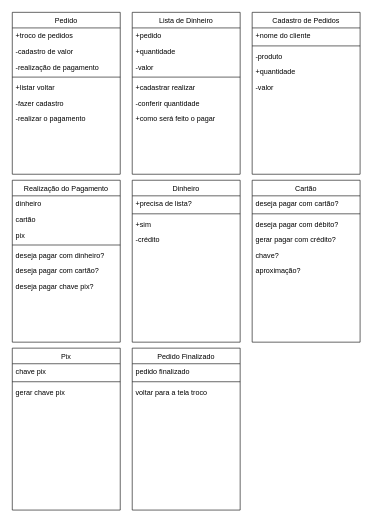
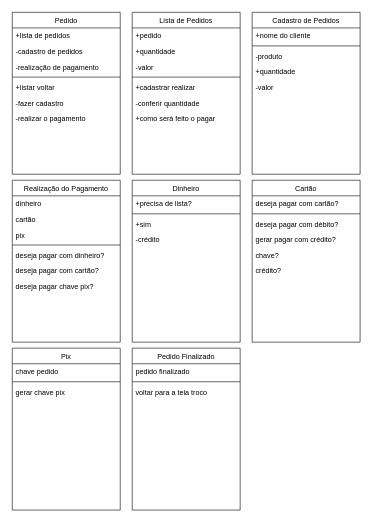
  <mxCell id="0" />
  <mxCell id="1" parent="0" />
- <mxCell id="2" value="Lista de Dinheiro" style="swimlane;fontStyle=0;align=center;verticalAlign=top;childLayout=stackLayout;horizontal=1;startSize=26;horizontalStack=0;resizeParent=1;resizeLast=0;collapsible=1;marginBottom=0;rounded=0;shadow=0;strokeWidth=1;" parent="1" vertex="1"><mxGeometry x="220" y="20" width="180" height="270" as="geometry"><mxRectangle x="550" y="140" width="160" height="26" as="alternateBounds" /></mxGeometry></mxCell>
+ <mxCell id="2" value="Lista de Pedidos" style="swimlane;fontStyle=0;align=center;verticalAlign=top;childLayout=stackLayout;horizontal=1;startSize=26;horizontalStack=0;resizeParent=1;resizeLast=0;collapsible=1;marginBottom=0;rounded=0;shadow=0;strokeWidth=1;" parent="1" vertex="1"><mxGeometry x="220" y="20" width="180" height="270" as="geometry"><mxRectangle x="550" y="140" width="160" height="26" as="alternateBounds" /></mxGeometry></mxCell>
  <mxCell id="3" value="+pedido" style="text;align=left;verticalAlign=top;spacingLeft=4;spacingRight=4;overflow=hidden;rotatable=0;points=[[0,0.5],[1,0.5]];portConstraint=eastwest;" parent="2" vertex="1"><mxGeometry y="26" width="180" height="26" as="geometry" /></mxCell>
  <mxCell id="4" value="+quantidade" style="text;align=left;verticalAlign=top;spacingLeft=4;spacingRight=4;overflow=hidden;rotatable=0;points=[[0,0.5],[1,0.5]];portConstraint=eastwest;rounded=0;shadow=0;html=0;" parent="2" vertex="1"><mxGeometry y="52" width="180" height="26" as="geometry" /></mxCell>
  <mxCell id="5" value="-valor" style="text;align=left;verticalAlign=top;spacingLeft=4;spacingRight=4;overflow=hidden;rotatable=0;points=[[0,0.5],[1,0.5]];portConstraint=eastwest;rounded=0;shadow=0;html=0;" parent="2" vertex="1"><mxGeometry y="78" width="180" height="26" as="geometry" /></mxCell>
  <mxCell id="6" value="" style="line;html=1;strokeWidth=1;align=left;verticalAlign=middle;spacingTop=-1;spacingLeft=3;spacingRight=3;rotatable=0;labelPosition=right;points=[];portConstraint=eastwest;" parent="2" vertex="1"><mxGeometry y="104" width="180" height="8" as="geometry" /></mxCell>
  <mxCell id="7" value="+cadastrar realizar" style="text;align=left;verticalAlign=top;spacingLeft=4;spacingRight=4;overflow=hidden;rotatable=0;points=[[0,0.5],[1,0.5]];portConstraint=eastwest;rounded=0;shadow=0;html=0;" parent="2" vertex="1"><mxGeometry y="112" width="180" height="26" as="geometry" /></mxCell>
  <mxCell id="8" value="-conferir quantidade" style="text;align=left;verticalAlign=top;spacingLeft=4;spacingRight=4;overflow=hidden;rotatable=0;points=[[0,0.5],[1,0.5]];portConstraint=eastwest;rounded=0;shadow=0;html=0;" parent="2" vertex="1"><mxGeometry y="138" width="180" height="26" as="geometry" /></mxCell>
  <mxCell id="9" value="+como será feito o pagar" style="text;align=left;verticalAlign=top;spacingLeft=4;spacingRight=4;overflow=hidden;rotatable=0;points=[[0,0.5],[1,0.5]];portConstraint=eastwest;" parent="2" vertex="1"><mxGeometry y="164" width="180" height="26" as="geometry" /></mxCell>
  <mxCell id="10" value="Pedido" style="swimlane;fontStyle=0;align=center;verticalAlign=top;childLayout=stackLayout;horizontal=1;startSize=26;horizontalStack=0;resizeParent=1;resizeLast=0;collapsible=1;marginBottom=0;rounded=0;shadow=0;strokeWidth=1;" vertex="1" parent="1"><mxGeometry x="20" y="20" width="180" height="270" as="geometry"><mxRectangle x="550" y="140" width="160" height="26" as="alternateBounds" /></mxGeometry></mxCell>
- <mxCell id="11" value="+troco de pedidos" style="text;align=left;verticalAlign=top;spacingLeft=4;spacingRight=4;overflow=hidden;rotatable=0;points=[[0,0.5],[1,0.5]];portConstraint=eastwest;" vertex="1" parent="10"><mxGeometry y="26" width="180" height="26" as="geometry" /></mxCell>
- <mxCell id="12" value="-cadastro de valor" style="text;align=left;verticalAlign=top;spacingLeft=4;spacingRight=4;overflow=hidden;rotatable=0;points=[[0,0.5],[1,0.5]];portConstraint=eastwest;rounded=0;shadow=0;html=0;" vertex="1" parent="10"><mxGeometry y="52" width="180" height="26" as="geometry" /></mxCell>
+ <mxCell id="11" value="+lista de pedidos" style="text;align=left;verticalAlign=top;spacingLeft=4;spacingRight=4;overflow=hidden;rotatable=0;points=[[0,0.5],[1,0.5]];portConstraint=eastwest;" vertex="1" parent="10"><mxGeometry y="26" width="180" height="26" as="geometry" /></mxCell>
+ <mxCell id="12" value="-cadastro de pedidos" style="text;align=left;verticalAlign=top;spacingLeft=4;spacingRight=4;overflow=hidden;rotatable=0;points=[[0,0.5],[1,0.5]];portConstraint=eastwest;rounded=0;shadow=0;html=0;" vertex="1" parent="10"><mxGeometry y="52" width="180" height="26" as="geometry" /></mxCell>
  <mxCell id="13" value="-realização de pagamento" style="text;align=left;verticalAlign=top;spacingLeft=4;spacingRight=4;overflow=hidden;rotatable=0;points=[[0,0.5],[1,0.5]];portConstraint=eastwest;rounded=0;shadow=0;html=0;" vertex="1" parent="10"><mxGeometry y="78" width="180" height="26" as="geometry" /></mxCell>
  <mxCell id="14" value="" style="line;html=1;strokeWidth=1;align=left;verticalAlign=middle;spacingTop=-1;spacingLeft=3;spacingRight=3;rotatable=0;labelPosition=right;points=[];portConstraint=eastwest;" vertex="1" parent="10"><mxGeometry y="104" width="180" height="8" as="geometry" /></mxCell>
  <mxCell id="15" value="+listar voltar" style="text;align=left;verticalAlign=top;spacingLeft=4;spacingRight=4;overflow=hidden;rotatable=0;points=[[0,0.5],[1,0.5]];portConstraint=eastwest;rounded=0;shadow=0;html=0;" vertex="1" parent="10"><mxGeometry y="112" width="180" height="26" as="geometry" /></mxCell>
  <mxCell id="16" value="-fazer cadastro" style="text;align=left;verticalAlign=top;spacingLeft=4;spacingRight=4;overflow=hidden;rotatable=0;points=[[0,0.5],[1,0.5]];portConstraint=eastwest;rounded=0;shadow=0;html=0;" vertex="1" parent="10"><mxGeometry y="138" width="180" height="26" as="geometry" /></mxCell>
  <mxCell id="17" value="-realizar o pagamento" style="text;align=left;verticalAlign=top;spacingLeft=4;spacingRight=4;overflow=hidden;rotatable=0;points=[[0,0.5],[1,0.5]];portConstraint=eastwest;" vertex="1" parent="10"><mxGeometry y="164" width="180" height="26" as="geometry" /></mxCell>
  <mxCell id="18" value="Cadastro de Pedidos" style="swimlane;fontStyle=0;align=center;verticalAlign=top;childLayout=stackLayout;horizontal=1;startSize=26;horizontalStack=0;resizeParent=1;resizeLast=0;collapsible=1;marginBottom=0;rounded=0;shadow=0;strokeWidth=1;" vertex="1" parent="1"><mxGeometry x="420" y="20" width="180" height="270" as="geometry"><mxRectangle x="550" y="140" width="160" height="26" as="alternateBounds" /></mxGeometry></mxCell>
  <mxCell id="19" value="+nome do cliente" style="text;align=left;verticalAlign=top;spacingLeft=4;spacingRight=4;overflow=hidden;rotatable=0;points=[[0,0.5],[1,0.5]];portConstraint=eastwest;" vertex="1" parent="18"><mxGeometry y="26" width="180" height="26" as="geometry" /></mxCell>
  <mxCell id="20" value="" style="line;html=1;strokeWidth=1;align=left;verticalAlign=middle;spacingTop=-1;spacingLeft=3;spacingRight=3;rotatable=0;labelPosition=right;points=[];portConstraint=eastwest;" vertex="1" parent="18"><mxGeometry y="52" width="180" height="8" as="geometry" /></mxCell>
  <mxCell id="21" value="-produto" style="text;align=left;verticalAlign=top;spacingLeft=4;spacingRight=4;overflow=hidden;rotatable=0;points=[[0,0.5],[1,0.5]];portConstraint=eastwest;rounded=0;shadow=0;html=0;" vertex="1" parent="18"><mxGeometry y="60" width="180" height="26" as="geometry" /></mxCell>
  <mxCell id="22" value="+quantidade" style="text;align=left;verticalAlign=top;spacingLeft=4;spacingRight=4;overflow=hidden;rotatable=0;points=[[0,0.5],[1,0.5]];portConstraint=eastwest;rounded=0;shadow=0;html=0;" vertex="1" parent="18"><mxGeometry y="86" width="180" height="26" as="geometry" /></mxCell>
  <mxCell id="23" value="-valor" style="text;align=left;verticalAlign=top;spacingLeft=4;spacingRight=4;overflow=hidden;rotatable=0;points=[[0,0.5],[1,0.5]];portConstraint=eastwest;" vertex="1" parent="18"><mxGeometry y="112" width="180" height="26" as="geometry" /></mxCell>
  <mxCell id="24" value="Realização do Pagamento" style="swimlane;fontStyle=0;align=center;verticalAlign=top;childLayout=stackLayout;horizontal=1;startSize=26;horizontalStack=0;resizeParent=1;resizeLast=0;collapsible=1;marginBottom=0;rounded=0;shadow=0;strokeWidth=1;" vertex="1" parent="1"><mxGeometry x="20" y="300" width="180" height="270" as="geometry"><mxRectangle x="550" y="140" width="160" height="26" as="alternateBounds" /></mxGeometry></mxCell>
  <mxCell id="25" value="dinheiro" style="text;align=left;verticalAlign=top;spacingLeft=4;spacingRight=4;overflow=hidden;rotatable=0;points=[[0,0.5],[1,0.5]];portConstraint=eastwest;" vertex="1" parent="24"><mxGeometry y="26" width="180" height="26" as="geometry" /></mxCell>
  <mxCell id="26" value="cartão" style="text;align=left;verticalAlign=top;spacingLeft=4;spacingRight=4;overflow=hidden;rotatable=0;points=[[0,0.5],[1,0.5]];portConstraint=eastwest;rounded=0;shadow=0;html=0;" vertex="1" parent="24"><mxGeometry y="52" width="180" height="26" as="geometry" /></mxCell>
  <mxCell id="27" value="pix" style="text;align=left;verticalAlign=top;spacingLeft=4;spacingRight=4;overflow=hidden;rotatable=0;points=[[0,0.5],[1,0.5]];portConstraint=eastwest;rounded=0;shadow=0;html=0;" vertex="1" parent="24"><mxGeometry y="78" width="180" height="26" as="geometry" /></mxCell>
  <mxCell id="28" value="" style="line;html=1;strokeWidth=1;align=left;verticalAlign=middle;spacingTop=-1;spacingLeft=3;spacingRight=3;rotatable=0;labelPosition=right;points=[];portConstraint=eastwest;" vertex="1" parent="24"><mxGeometry y="104" width="180" height="8" as="geometry" /></mxCell>
  <mxCell id="29" value="deseja pagar com dinheiro?" style="text;align=left;verticalAlign=top;spacingLeft=4;spacingRight=4;overflow=hidden;rotatable=0;points=[[0,0.5],[1,0.5]];portConstraint=eastwest;rounded=0;shadow=0;html=0;" vertex="1" parent="24"><mxGeometry y="112" width="180" height="26" as="geometry" /></mxCell>
  <mxCell id="30" value="deseja pagar com cartão?" style="text;align=left;verticalAlign=top;spacingLeft=4;spacingRight=4;overflow=hidden;rotatable=0;points=[[0,0.5],[1,0.5]];portConstraint=eastwest;rounded=0;shadow=0;html=0;" vertex="1" parent="24"><mxGeometry y="138" width="180" height="26" as="geometry" /></mxCell>
  <mxCell id="31" value="deseja pagar chave pix?" style="text;align=left;verticalAlign=top;spacingLeft=4;spacingRight=4;overflow=hidden;rotatable=0;points=[[0,0.5],[1,0.5]];portConstraint=eastwest;" vertex="1" parent="24"><mxGeometry y="164" width="180" height="26" as="geometry" /></mxCell>
  <mxCell id="32" value="Dinheiro" style="swimlane;fontStyle=0;align=center;verticalAlign=top;childLayout=stackLayout;horizontal=1;startSize=26;horizontalStack=0;resizeParent=1;resizeLast=0;collapsible=1;marginBottom=0;rounded=0;shadow=0;strokeWidth=1;" vertex="1" parent="1"><mxGeometry x="220" y="300" width="180" height="270" as="geometry"><mxRectangle x="550" y="140" width="160" height="26" as="alternateBounds" /></mxGeometry></mxCell>
  <mxCell id="33" value="+precisa de lista?" style="text;align=left;verticalAlign=top;spacingLeft=4;spacingRight=4;overflow=hidden;rotatable=0;points=[[0,0.5],[1,0.5]];portConstraint=eastwest;" vertex="1" parent="32"><mxGeometry y="26" width="180" height="26" as="geometry" /></mxCell>
  <mxCell id="34" value="" style="line;html=1;strokeWidth=1;align=left;verticalAlign=middle;spacingTop=-1;spacingLeft=3;spacingRight=3;rotatable=0;labelPosition=right;points=[];portConstraint=eastwest;" vertex="1" parent="32"><mxGeometry y="52" width="180" height="8" as="geometry" /></mxCell>
  <mxCell id="35" value="+sim" style="text;align=left;verticalAlign=top;spacingLeft=4;spacingRight=4;overflow=hidden;rotatable=0;points=[[0,0.5],[1,0.5]];portConstraint=eastwest;rounded=0;shadow=0;html=0;" vertex="1" parent="32"><mxGeometry y="60" width="180" height="26" as="geometry" /></mxCell>
  <mxCell id="36" value="-crédito" style="text;align=left;verticalAlign=top;spacingLeft=4;spacingRight=4;overflow=hidden;rotatable=0;points=[[0,0.5],[1,0.5]];portConstraint=eastwest;rounded=0;shadow=0;html=0;" vertex="1" parent="32"><mxGeometry y="86" width="180" height="26" as="geometry" /></mxCell>
  <mxCell id="37" value="Cartão" style="swimlane;fontStyle=0;align=center;verticalAlign=top;childLayout=stackLayout;horizontal=1;startSize=26;horizontalStack=0;resizeParent=1;resizeLast=0;collapsible=1;marginBottom=0;rounded=0;shadow=0;strokeWidth=1;" vertex="1" parent="1"><mxGeometry x="420" y="300" width="180" height="270" as="geometry"><mxRectangle x="550" y="140" width="160" height="26" as="alternateBounds" /></mxGeometry></mxCell>
  <mxCell id="38" value="deseja pagar com cartão?" style="text;align=left;verticalAlign=top;spacingLeft=4;spacingRight=4;overflow=hidden;rotatable=0;points=[[0,0.5],[1,0.5]];portConstraint=eastwest;" vertex="1" parent="37"><mxGeometry y="26" width="180" height="26" as="geometry" /></mxCell>
  <mxCell id="39" value="" style="line;html=1;strokeWidth=1;align=left;verticalAlign=middle;spacingTop=-1;spacingLeft=3;spacingRight=3;rotatable=0;labelPosition=right;points=[];portConstraint=eastwest;" vertex="1" parent="37"><mxGeometry y="52" width="180" height="8" as="geometry" /></mxCell>
  <mxCell id="40" value="deseja pagar com débito?" style="text;align=left;verticalAlign=top;spacingLeft=4;spacingRight=4;overflow=hidden;rotatable=0;points=[[0,0.5],[1,0.5]];portConstraint=eastwest;rounded=0;shadow=0;html=0;" vertex="1" parent="37"><mxGeometry y="60" width="180" height="26" as="geometry" /></mxCell>
  <mxCell id="41" value="gerar pagar com crédito?" style="text;align=left;verticalAlign=top;spacingLeft=4;spacingRight=4;overflow=hidden;rotatable=0;points=[[0,0.5],[1,0.5]];portConstraint=eastwest;rounded=0;shadow=0;html=0;" vertex="1" parent="37"><mxGeometry y="86" width="180" height="26" as="geometry" /></mxCell>
  <mxCell id="42" value="chave?" style="text;align=left;verticalAlign=top;spacingLeft=4;spacingRight=4;overflow=hidden;rotatable=0;points=[[0,0.5],[1,0.5]];portConstraint=eastwest;" vertex="1" parent="37"><mxGeometry y="112" width="180" height="26" as="geometry" /></mxCell>
- <mxCell id="43" value="aproximação?" style="text;align=left;verticalAlign=top;spacingLeft=4;spacingRight=4;overflow=hidden;rotatable=0;points=[[0,0.5],[1,0.5]];portConstraint=eastwest;rounded=0;shadow=0;html=0;" vertex="1" parent="37"><mxGeometry y="138" width="180" height="26" as="geometry" /></mxCell>
+ <mxCell id="43" value="crédito?" style="text;align=left;verticalAlign=top;spacingLeft=4;spacingRight=4;overflow=hidden;rotatable=0;points=[[0,0.5],[1,0.5]];portConstraint=eastwest;rounded=0;shadow=0;html=0;" vertex="1" parent="37"><mxGeometry y="138" width="180" height="26" as="geometry" /></mxCell>
  <mxCell id="44" value="Pix" style="swimlane;fontStyle=0;align=center;verticalAlign=top;childLayout=stackLayout;horizontal=1;startSize=26;horizontalStack=0;resizeParent=1;resizeLast=0;collapsible=1;marginBottom=0;rounded=0;shadow=0;strokeWidth=1;" vertex="1" parent="1"><mxGeometry x="20" y="580" width="180" height="270" as="geometry"><mxRectangle x="550" y="140" width="160" height="26" as="alternateBounds" /></mxGeometry></mxCell>
- <mxCell id="45" value="chave pix" style="text;align=left;verticalAlign=top;spacingLeft=4;spacingRight=4;overflow=hidden;rotatable=0;points=[[0,0.5],[1,0.5]];portConstraint=eastwest;" vertex="1" parent="44"><mxGeometry y="26" width="180" height="26" as="geometry" /></mxCell>
+ <mxCell id="45" value="chave pedido" style="text;align=left;verticalAlign=top;spacingLeft=4;spacingRight=4;overflow=hidden;rotatable=0;points=[[0,0.5],[1,0.5]];portConstraint=eastwest;" vertex="1" parent="44"><mxGeometry y="26" width="180" height="26" as="geometry" /></mxCell>
  <mxCell id="46" value="" style="line;html=1;strokeWidth=1;align=left;verticalAlign=middle;spacingTop=-1;spacingLeft=3;spacingRight=3;rotatable=0;labelPosition=right;points=[];portConstraint=eastwest;" vertex="1" parent="44"><mxGeometry y="52" width="180" height="8" as="geometry" /></mxCell>
  <mxCell id="47" value="gerar chave pix" style="text;align=left;verticalAlign=top;spacingLeft=4;spacingRight=4;overflow=hidden;rotatable=0;points=[[0,0.5],[1,0.5]];portConstraint=eastwest;rounded=0;shadow=0;html=0;" vertex="1" parent="44"><mxGeometry y="60" width="180" height="26" as="geometry" /></mxCell>
  <mxCell id="48" value="Pedido Finalizado" style="swimlane;fontStyle=0;align=center;verticalAlign=top;childLayout=stackLayout;horizontal=1;startSize=26;horizontalStack=0;resizeParent=1;resizeLast=0;collapsible=1;marginBottom=0;rounded=0;shadow=0;strokeWidth=1;" vertex="1" parent="1"><mxGeometry x="220" y="580" width="180" height="270" as="geometry"><mxRectangle x="550" y="140" width="160" height="26" as="alternateBounds" /></mxGeometry></mxCell>
  <mxCell id="49" value="pedido finalizado" style="text;align=left;verticalAlign=top;spacingLeft=4;spacingRight=4;overflow=hidden;rotatable=0;points=[[0,0.5],[1,0.5]];portConstraint=eastwest;rounded=0;shadow=0;html=0;" vertex="1" parent="48"><mxGeometry y="26" width="180" height="26" as="geometry" /></mxCell>
  <mxCell id="50" value="" style="line;html=1;strokeWidth=1;align=left;verticalAlign=middle;spacingTop=-1;spacingLeft=3;spacingRight=3;rotatable=0;labelPosition=right;points=[];portConstraint=eastwest;" vertex="1" parent="48"><mxGeometry y="52" width="180" height="8" as="geometry" /></mxCell>
  <mxCell id="51" value="voltar para a tela troco" style="text;align=left;verticalAlign=top;spacingLeft=4;spacingRight=4;overflow=hidden;rotatable=0;points=[[0,0.5],[1,0.5]];portConstraint=eastwest;rounded=0;shadow=0;html=0;" vertex="1" parent="48"><mxGeometry y="60" width="180" height="26" as="geometry" /></mxCell>
